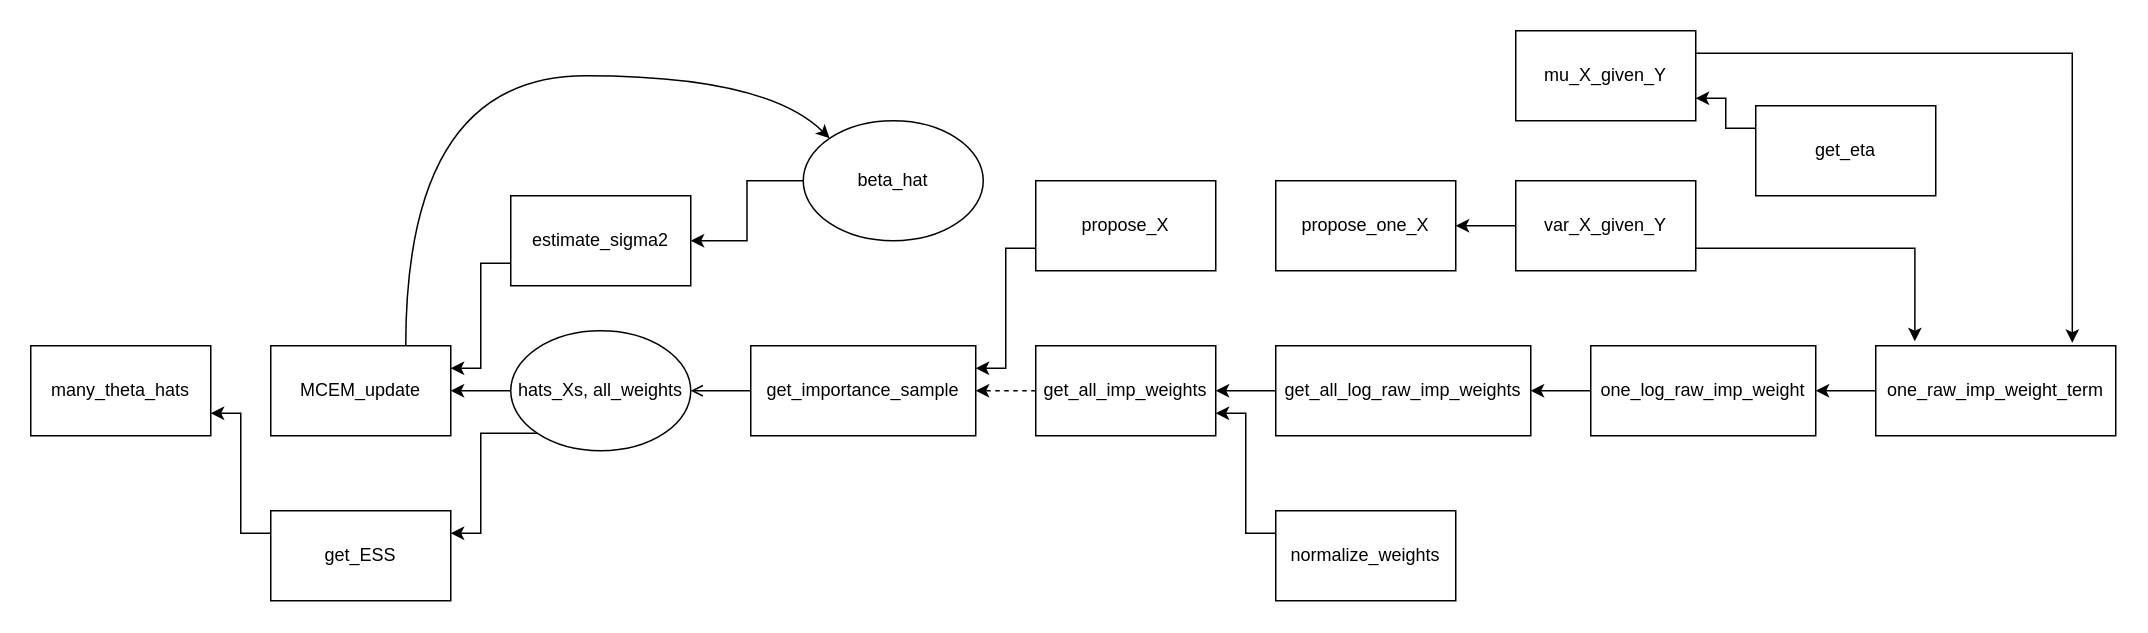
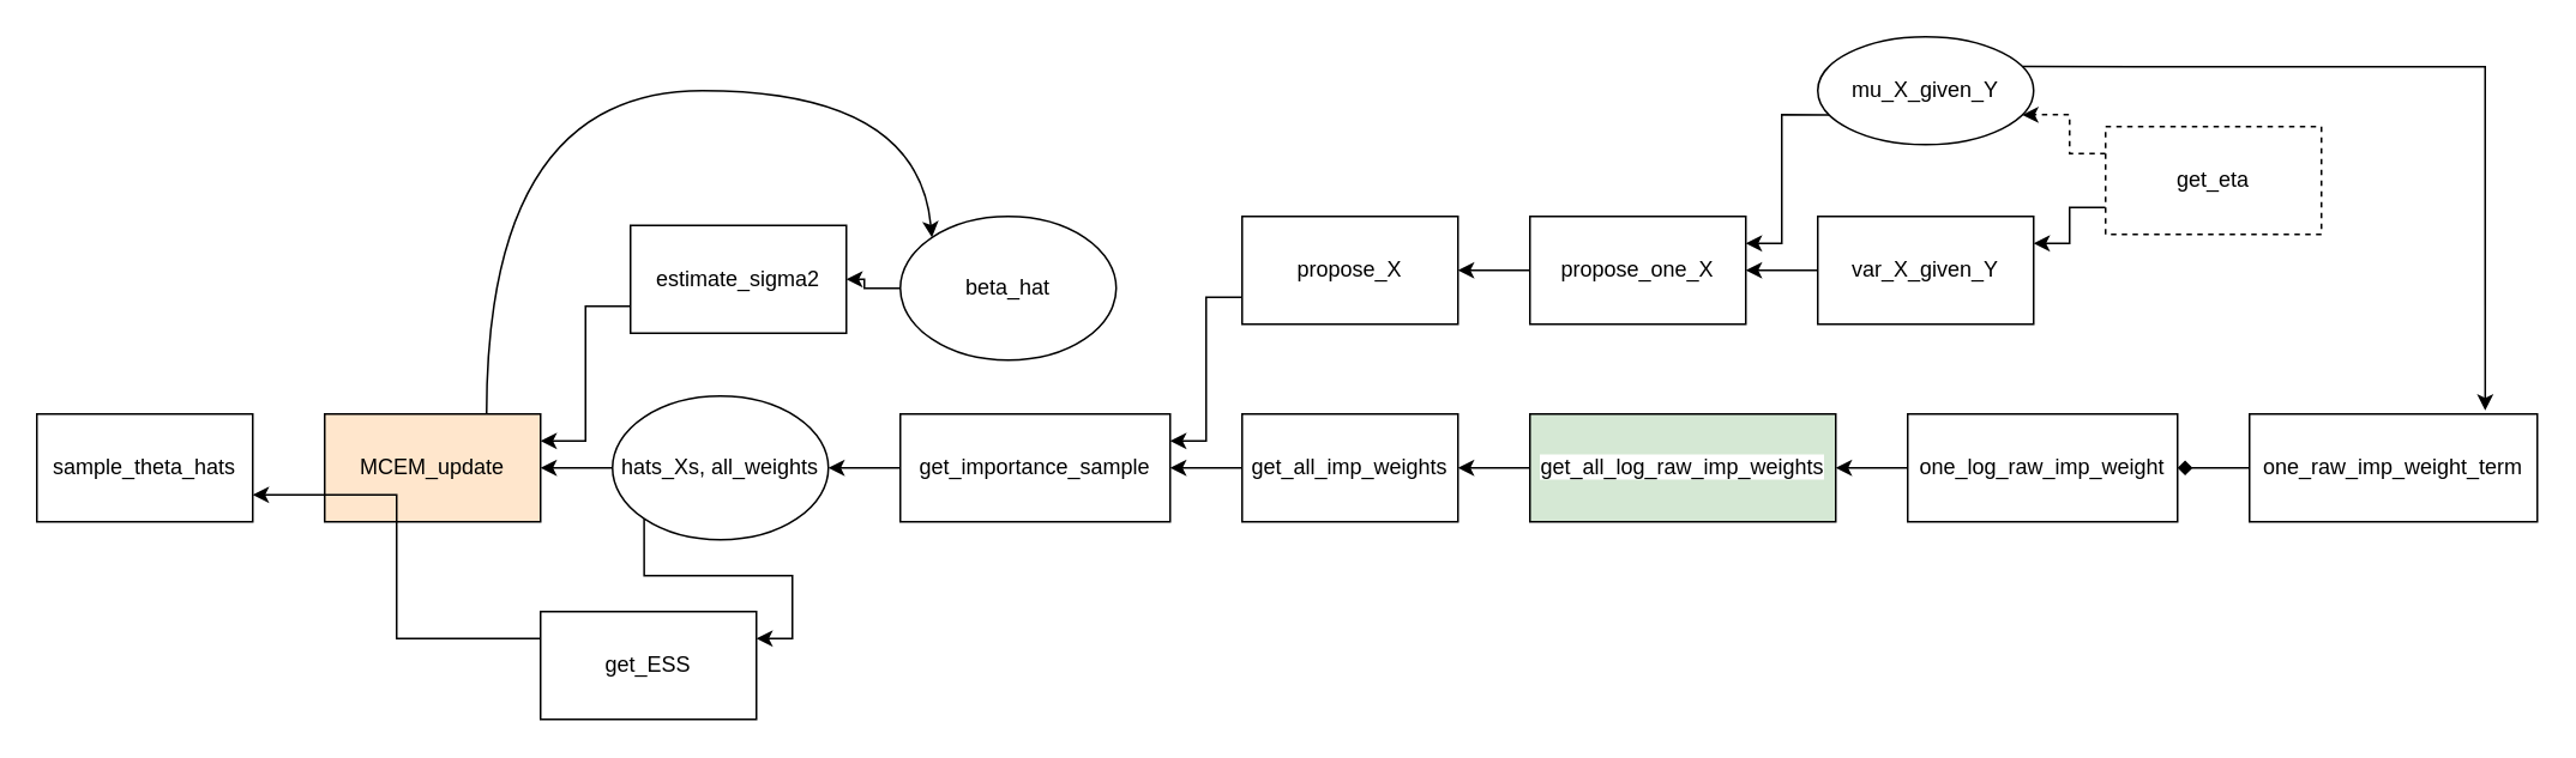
  <mxCell id="0" />
  <mxCell id="1" parent="0" />
- <mxCell id="2" value="many_theta_hats" style="rounded=0;whiteSpace=wrap;html=1;" parent="1" vertex="1"><mxGeometry x="20" y="230" width="120" height="60" as="geometry" /></mxCell>
- <mxCell id="3" value="MCEM_update" style="rounded=0;whiteSpace=wrap;html=1;" parent="1" vertex="1"><mxGeometry x="180" y="230" width="120" height="60" as="geometry" /></mxCell>
+ <mxCell id="2" value="sample_theta_hats" style="rounded=0;whiteSpace=wrap;html=1;" parent="1" vertex="1"><mxGeometry x="20" y="230" width="120" height="60" as="geometry" /></mxCell>
+ <mxCell id="3" value="MCEM_update" style="rounded=0;whiteSpace=wrap;html=1;fillColor=#ffe6cc;" parent="1" vertex="1"><mxGeometry x="180" y="230" width="120" height="60" as="geometry" /></mxCell>
  <mxCell id="4" style="edgeStyle=orthogonalEdgeStyle;rounded=0;orthogonalLoop=1;jettySize=auto;html=1;exitX=0;exitY=0.25;exitDx=0;exitDy=0;entryX=1;entryY=0.75;entryDx=0;entryDy=0;" parent="1" source="5" target="2" edge="1"><mxGeometry relative="1" as="geometry" /></mxCell>
- <mxCell id="5" value="get_ESS" style="rounded=0;whiteSpace=wrap;html=1;" parent="1" vertex="1"><mxGeometry x="180" y="340" width="120" height="60" as="geometry" /></mxCell>
+ <mxCell id="5" value="get_ESS" style="rounded=0;whiteSpace=wrap;html=1;" parent="1" vertex="1"><mxGeometry x="300" y="340" width="120" height="60" as="geometry" /></mxCell>
  <mxCell id="6" style="edgeStyle=orthogonalEdgeStyle;rounded=0;orthogonalLoop=1;jettySize=auto;html=1;exitX=0;exitY=1;exitDx=0;exitDy=0;entryX=1;entryY=0.25;entryDx=0;entryDy=0;" edge="1" parent="1" source="7" target="5"><mxGeometry relative="1" as="geometry" /></mxCell>
  <mxCell id="7" value="hats_Xs, all_weights" style="ellipse;whiteSpace=wrap;html=1;" parent="1" vertex="1"><mxGeometry x="340" y="220" width="120" height="80" as="geometry" /></mxCell>
  <mxCell id="8" value="" style="endArrow=classic;html=1;rounded=0;exitX=0;exitY=0.5;exitDx=0;exitDy=0;entryX=1;entryY=0.5;entryDx=0;entryDy=0;" parent="1" source="7" target="3" edge="1"><mxGeometry width="50" height="50" relative="1" as="geometry"><mxPoint x="450" y="310" as="sourcePoint" /><mxPoint x="430" y="120" as="targetPoint" /></mxGeometry></mxCell>
  <mxCell id="9" style="edgeStyle=orthogonalEdgeStyle;rounded=0;orthogonalLoop=1;jettySize=auto;html=1;exitX=0;exitY=0.75;exitDx=0;exitDy=0;entryX=1;entryY=0.25;entryDx=0;entryDy=0;" parent="1" source="10" target="3" edge="1"><mxGeometry relative="1" as="geometry" /></mxCell>
- <mxCell id="10" value="estimate_sigma2" style="rounded=0;whiteSpace=wrap;html=1;" parent="1" vertex="1"><mxGeometry x="340" width="120" height="60" as="geometry" y="130" /></mxCell>
+ <mxCell id="10" value="estimate_sigma2" style="rounded=0;whiteSpace=wrap;html=1;" parent="1" vertex="1"><mxGeometry x="350" y="125" width="120" height="60" as="geometry" /></mxCell>
  <mxCell id="11" value="" style="edgeStyle=orthogonalEdgeStyle;rounded=0;orthogonalLoop=1;jettySize=auto;html=1;" parent="1" source="12" target="10" edge="1"><mxGeometry relative="1" as="geometry" /></mxCell>
- <mxCell id="12" value="beta_hat" style="ellipse;whiteSpace=wrap;html=1;" parent="1" vertex="1"><mxGeometry x="535" y="80" width="120" height="80" as="geometry" /></mxCell>
- <mxCell id="13" value="" style="edgeStyle=orthogonalEdgeStyle;rounded=0;orthogonalLoop=1;jettySize=auto;html=1;endArrow=open;" parent="1" source="14" target="7" edge="1"><mxGeometry relative="1" as="geometry" /></mxCell>
+ <mxCell id="12" value="beta_hat" style="ellipse;whiteSpace=wrap;html=1;" parent="1" vertex="1"><mxGeometry x="500" y="120" width="120" height="80" as="geometry" /></mxCell>
+ <mxCell id="13" value="" style="edgeStyle=orthogonalEdgeStyle;rounded=0;orthogonalLoop=1;jettySize=auto;html=1;" parent="1" source="14" target="7" edge="1"><mxGeometry relative="1" as="geometry" /></mxCell>
  <mxCell id="14" value="get_importance_sample" style="rounded=0;whiteSpace=wrap;html=1;" parent="1" vertex="1"><mxGeometry x="500" y="230" width="150" height="60" as="geometry" /></mxCell>
  <mxCell id="15" style="edgeStyle=orthogonalEdgeStyle;rounded=0;orthogonalLoop=1;jettySize=auto;html=1;exitX=0;exitY=0.75;exitDx=0;exitDy=0;entryX=1;entryY=0.25;entryDx=0;entryDy=0;" parent="1" source="16" target="14" edge="1"><mxGeometry relative="1" as="geometry" /></mxCell>
  <mxCell id="16" value="propose_X" style="rounded=0;whiteSpace=wrap;html=1;" parent="1" vertex="1"><mxGeometry x="690" y="120" width="120" height="60" as="geometry" /></mxCell>
- <mxCell id="17" value="" style="edgeStyle=orthogonalEdgeStyle;rounded=0;orthogonalLoop=1;jettySize=auto;html=1;dashed=1;" parent="1" source="18" target="14" edge="1"><mxGeometry relative="1" as="geometry" /></mxCell>
+ <mxCell id="17" value="" style="edgeStyle=orthogonalEdgeStyle;rounded=0;orthogonalLoop=1;jettySize=auto;html=1;" parent="1" source="18" target="14" edge="1"><mxGeometry relative="1" as="geometry" /></mxCell>
  <mxCell id="18" value="get_all_imp_weights&lt;br&gt;" style="rounded=0;whiteSpace=wrap;html=1;" parent="1" vertex="1"><mxGeometry x="690" y="230" width="120" height="60" as="geometry" /></mxCell>
+ <mxCell id="19" value="" style="edgeStyle=orthogonalEdgeStyle;rounded=0;orthogonalLoop=1;jettySize=auto;html=1;" parent="1" source="20" target="16" edge="1"><mxGeometry relative="1" as="geometry" /></mxCell>
  <mxCell id="20" value="propose_one_X" style="rounded=0;whiteSpace=wrap;html=1;" parent="1" vertex="1"><mxGeometry x="850" y="120" width="120" height="60" as="geometry" /></mxCell>
+ <mxCell id="21" style="edgeStyle=orthogonalEdgeStyle;rounded=0;orthogonalLoop=1;jettySize=auto;html=1;exitX=0;exitY=0.75;exitDx=0;exitDy=0;entryX=1;entryY=0.25;entryDx=0;entryDy=0;" parent="1" source="23" target="20" edge="1"><mxGeometry relative="1" as="geometry" /></mxCell>
  <mxCell id="22" style="edgeStyle=orthogonalEdgeStyle;rounded=0;orthogonalLoop=1;jettySize=auto;html=1;exitX=1;exitY=0.25;exitDx=0;exitDy=0;entryX=0.819;entryY=-0.033;entryDx=0;entryDy=0;entryPerimeter=0;" parent="1" source="23" target="34" edge="1"><mxGeometry relative="1" as="geometry" /></mxCell>
- <mxCell id="23" value="mu_X_given_Y" style="rounded=0;whiteSpace=wrap;html=1;" parent="1" vertex="1"><mxGeometry x="1010" y="20" width="120" height="60" as="geometry" /></mxCell>
+ <mxCell id="23" value="mu_X_given_Y" style="ellipse;whiteSpace=wrap;html=1;" parent="1" vertex="1"><mxGeometry x="1010" y="20" width="120" height="60" as="geometry" /></mxCell>
  <mxCell id="24" value="" style="edgeStyle=orthogonalEdgeStyle;rounded=0;orthogonalLoop=1;jettySize=auto;html=1;" parent="1" source="26" target="20" edge="1"><mxGeometry relative="1" as="geometry" /></mxCell>
- <mxCell id="25" style="edgeStyle=orthogonalEdgeStyle;rounded=0;orthogonalLoop=1;jettySize=auto;html=1;exitX=1;exitY=0.75;exitDx=0;exitDy=0;entryX=0.163;entryY=-0.05;entryDx=0;entryDy=0;entryPerimeter=0;" parent="1" source="26" target="34" edge="1"><mxGeometry relative="1" as="geometry" /></mxCell>
  <mxCell id="26" value="var_X_given_Y" style="rounded=0;whiteSpace=wrap;html=1;" parent="1" vertex="1"><mxGeometry x="1010" y="120" width="120" height="60" as="geometry" /></mxCell>
- <mxCell id="27" style="edgeStyle=orthogonalEdgeStyle;rounded=0;orthogonalLoop=1;jettySize=auto;html=1;exitX=0;exitY=0.25;exitDx=0;exitDy=0;entryX=1;entryY=0.75;entryDx=0;entryDy=0;" parent="1" source="28" target="18" edge="1"><mxGeometry relative="1" as="geometry" /></mxCell>
- <mxCell id="28" value="normalize_weights" style="rounded=0;whiteSpace=wrap;html=1;" parent="1" vertex="1"><mxGeometry x="850" y="340" width="120" height="60" as="geometry" /></mxCell>
  <mxCell id="29" value="" style="edgeStyle=orthogonalEdgeStyle;rounded=0;orthogonalLoop=1;jettySize=auto;html=1;" parent="1" source="30" target="18" edge="1"><mxGeometry relative="1" as="geometry" /></mxCell>
- <mxCell id="30" value="&lt;span style=&quot;color: rgb(0, 0, 0); font-family: Helvetica; font-style: normal; font-variant-ligatures: normal; font-variant-caps: normal; font-weight: 400; letter-spacing: normal; orphans: 2; text-align: center; text-indent: 0px; text-transform: none; widows: 2; word-spacing: 0px; -webkit-text-stroke-width: 0px; background-color: rgb(255, 255, 255); text-decoration-thickness: initial; text-decoration-style: initial; text-decoration-color: initial; float: none; display: inline !important;&quot;&gt;&lt;font style=&quot;font-size: 12px;&quot;&gt;get_all_log_raw_imp_weights&lt;/font&gt;&lt;/span&gt;" style="rounded=0;whiteSpace=wrap;html=1;" parent="1" vertex="1"><mxGeometry x="850" y="230" width="170" height="60" as="geometry" /></mxCell>
+ <mxCell id="30" value="&lt;span style=&quot;color: rgb(0, 0, 0); font-family: Helvetica; font-style: normal; font-variant-ligatures: normal; font-variant-caps: normal; font-weight: 400; letter-spacing: normal; orphans: 2; text-align: center; text-indent: 0px; text-transform: none; widows: 2; word-spacing: 0px; -webkit-text-stroke-width: 0px; background-color: rgb(255, 255, 255); text-decoration-thickness: initial; text-decoration-style: initial; text-decoration-color: initial; float: none; display: inline !important;&quot;&gt;&lt;font style=&quot;font-size: 12px;&quot;&gt;get_all_log_raw_imp_weights&lt;/font&gt;&lt;/span&gt;" style="rounded=0;whiteSpace=wrap;html=1;fillColor=#d5e8d4;" parent="1" vertex="1"><mxGeometry x="850" y="230" width="170" height="60" as="geometry" /></mxCell>
  <mxCell id="31" value="" style="edgeStyle=orthogonalEdgeStyle;rounded=0;orthogonalLoop=1;jettySize=auto;html=1;" parent="1" source="32" target="30" edge="1"><mxGeometry relative="1" as="geometry" /></mxCell>
  <mxCell id="32" value="one_log_raw_imp_weight" style="rounded=0;whiteSpace=wrap;html=1;" parent="1" vertex="1"><mxGeometry x="1060" y="230" width="150" height="60" as="geometry" /></mxCell>
- <mxCell id="33" value="" style="edgeStyle=orthogonalEdgeStyle;rounded=0;orthogonalLoop=1;jettySize=auto;html=1;" parent="1" source="34" target="32" edge="1"><mxGeometry relative="1" as="geometry" /></mxCell>
+ <mxCell id="33" value="" style="edgeStyle=orthogonalEdgeStyle;rounded=0;orthogonalLoop=1;jettySize=auto;html=1;endArrow=diamond;" parent="1" source="34" target="32" edge="1"><mxGeometry relative="1" as="geometry" /></mxCell>
  <mxCell id="34" value="one_raw_imp_weight_term" style="rounded=0;whiteSpace=wrap;html=1;" parent="1" vertex="1"><mxGeometry x="1250" y="230" width="160" height="60" as="geometry" /></mxCell>
- <mxCell id="35" style="edgeStyle=orthogonalEdgeStyle;rounded=0;orthogonalLoop=1;jettySize=auto;html=1;exitX=0;exitY=0.25;exitDx=0;exitDy=0;entryX=1;entryY=0.75;entryDx=0;entryDy=0;" parent="1" source="37" target="23" edge="1"><mxGeometry relative="1" as="geometry" /></mxCell>
- <mxCell id="37" value="get_eta" style="rounded=0;whiteSpace=wrap;html=1;" parent="1" vertex="1"><mxGeometry x="1170" y="70" width="120" height="60" as="geometry" /></mxCell>
+ <mxCell id="35" style="edgeStyle=orthogonalEdgeStyle;rounded=0;orthogonalLoop=1;jettySize=auto;html=1;exitX=0;exitY=0.25;exitDx=0;exitDy=0;entryX=1;entryY=0.75;entryDx=0;entryDy=0;dashed=1;" parent="1" source="37" target="23" edge="1"><mxGeometry relative="1" as="geometry" /></mxCell>
+ <mxCell id="36" style="edgeStyle=orthogonalEdgeStyle;rounded=0;orthogonalLoop=1;jettySize=auto;html=1;exitX=0;exitY=0.75;exitDx=0;exitDy=0;entryX=1;entryY=0.25;entryDx=0;entryDy=0;" parent="1" source="37" target="26" edge="1"><mxGeometry relative="1" as="geometry" /></mxCell>
+ <mxCell id="37" value="get_eta" style="rounded=0;whiteSpace=wrap;html=1;dashed=1;" parent="1" vertex="1"><mxGeometry x="1170" y="70" width="120" height="60" as="geometry" /></mxCell>
  <mxCell id="38" value="" style="curved=1;endArrow=classic;html=1;rounded=0;exitX=0.75;exitY=0;exitDx=0;exitDy=0;entryX=0;entryY=0;entryDx=0;entryDy=0;" parent="1" source="3" target="12" edge="1"><mxGeometry width="50" height="50" relative="1" as="geometry"><mxPoint x="310" y="10" as="sourcePoint" /><mxPoint x="360" y="-40" as="targetPoint" /><Array as="points"><mxPoint x="270" y="50" /><mxPoint x="510" y="50" /></Array></mxGeometry></mxCell>
